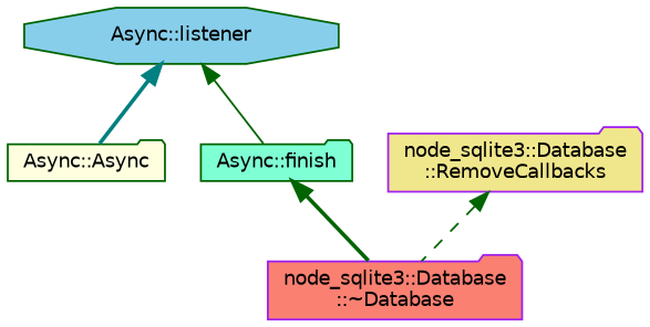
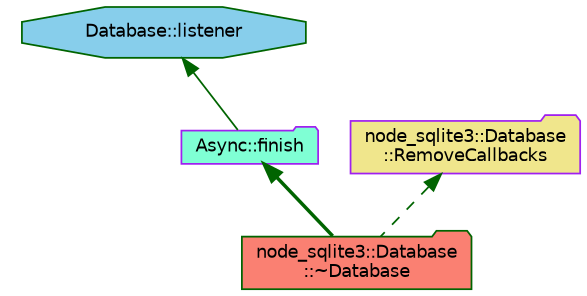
  digraph {
    rankdir=TB
    node [color=purple fontname=Helvetica fontsize=10 shape=folder style=filled]
    edge [color=darkgreen dir=back fontname=Helvetica fontsize=10 labelfontname=Helvetica labelfontsize=10 style=bold]
-   n1 [color=darkgreen fillcolor=skyblue fontcolor=black height=0.2 label="Async::listener" shape=octagon width=0.4]
-   n2 [color=darkgreen fillcolor=lightyellow height=0.2 label="Async::Async" width=0.4]
-   n3 [color=darkgreen fillcolor=aquamarine height=0.2 label="Async::finish" width=0.4]
-   n4 [fillcolor=salmon height=0.2 label="node_sqlite3::Database\l::~Database" width=0.4]
+   n1 [color=darkgreen fillcolor=skyblue fontcolor=black height=0.2 label="Database::listener" shape=octagon width=0.4]
+   n3 [fillcolor=aquamarine height=0.2 label="Async::finish" width=0.4]
+   n4 [color=darkgreen fillcolor=salmon height=0.2 label="node_sqlite3::Database\l::~Database" width=0.4]
    n5 [fillcolor=khaki height=0.2 label="node_sqlite3::Database\l::RemoveCallbacks" width=0.4]
-   n1 -> n2 [color=teal]
    n1 -> n3 [style=solid]
    n3 -> n4
    n5 -> n4 [style=dashed]
  }
